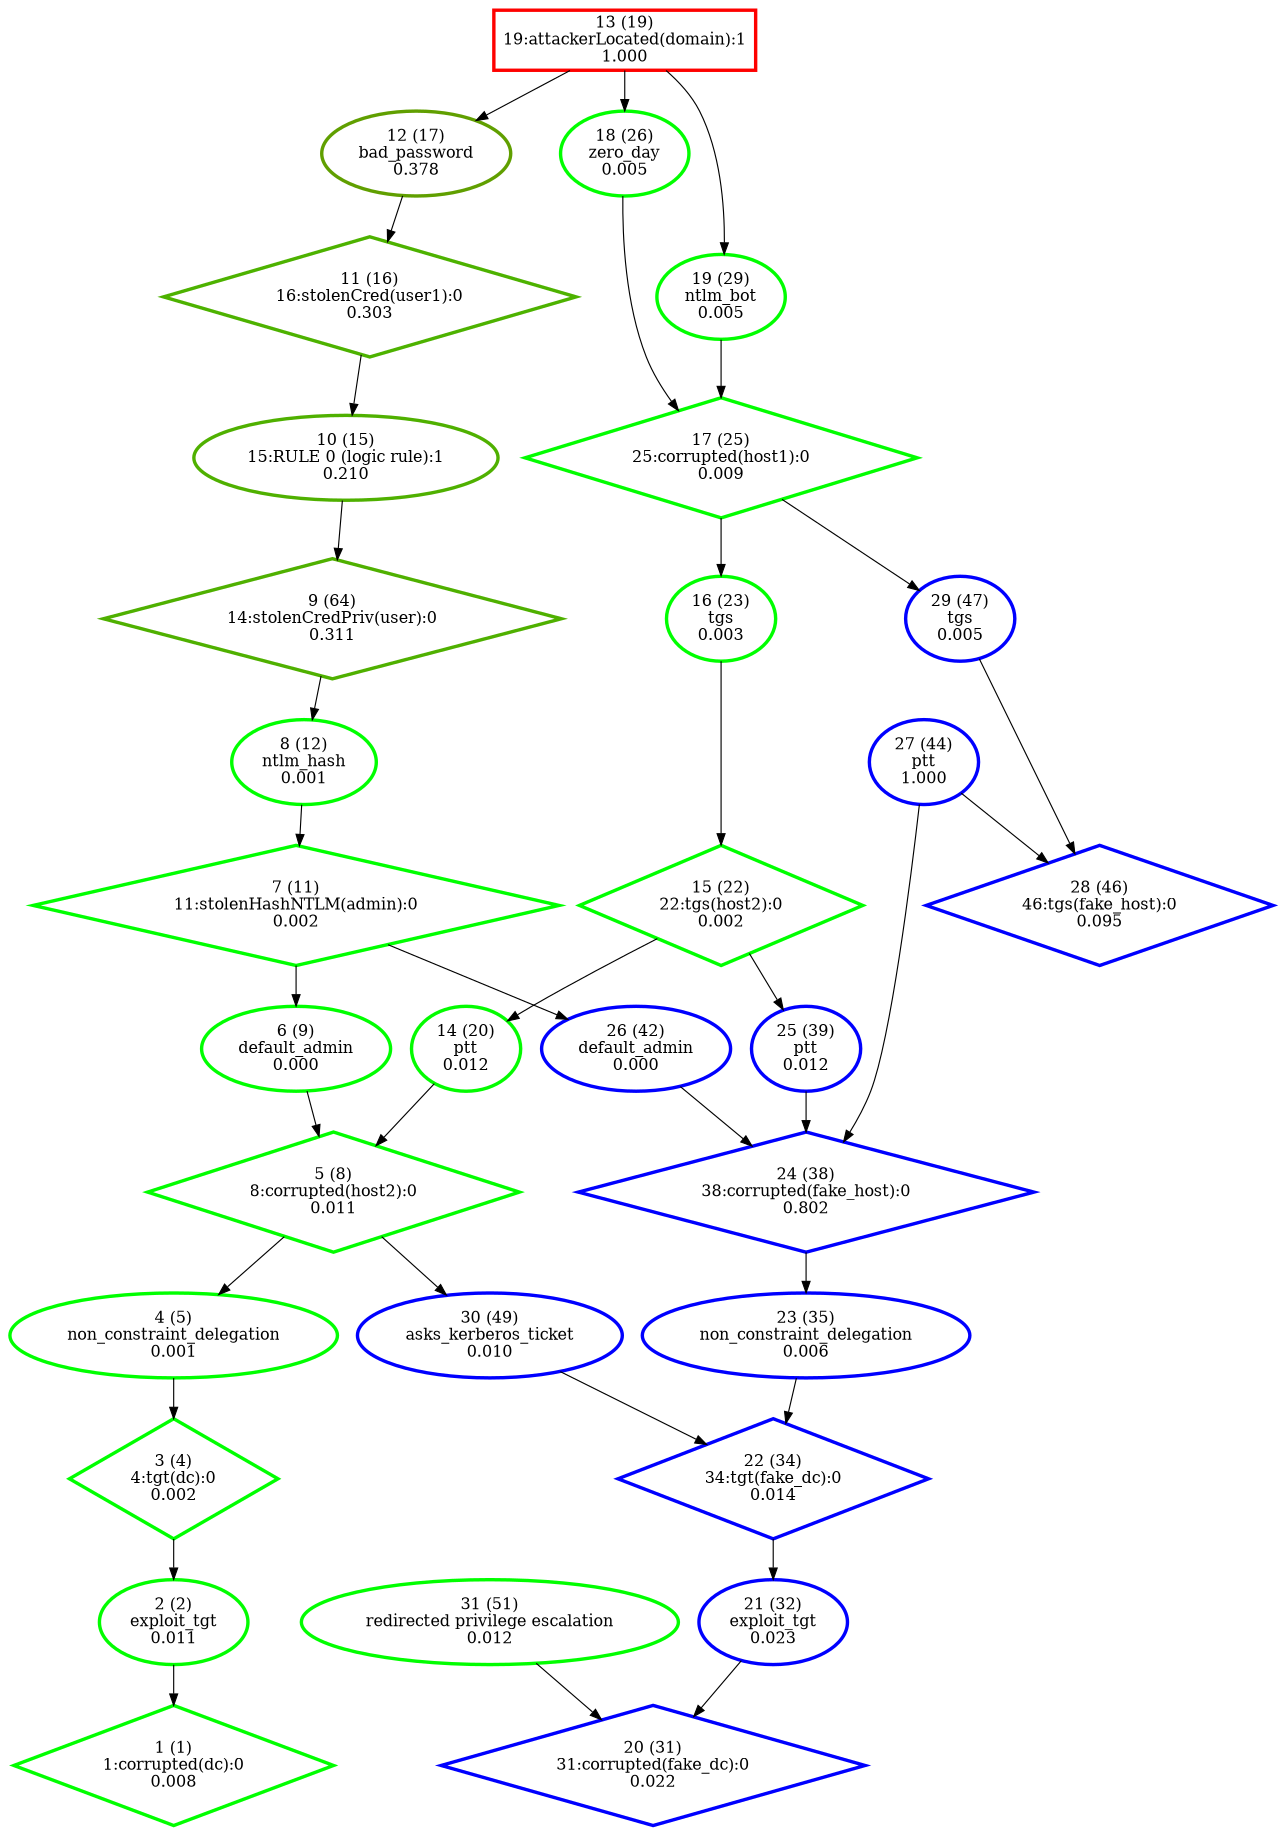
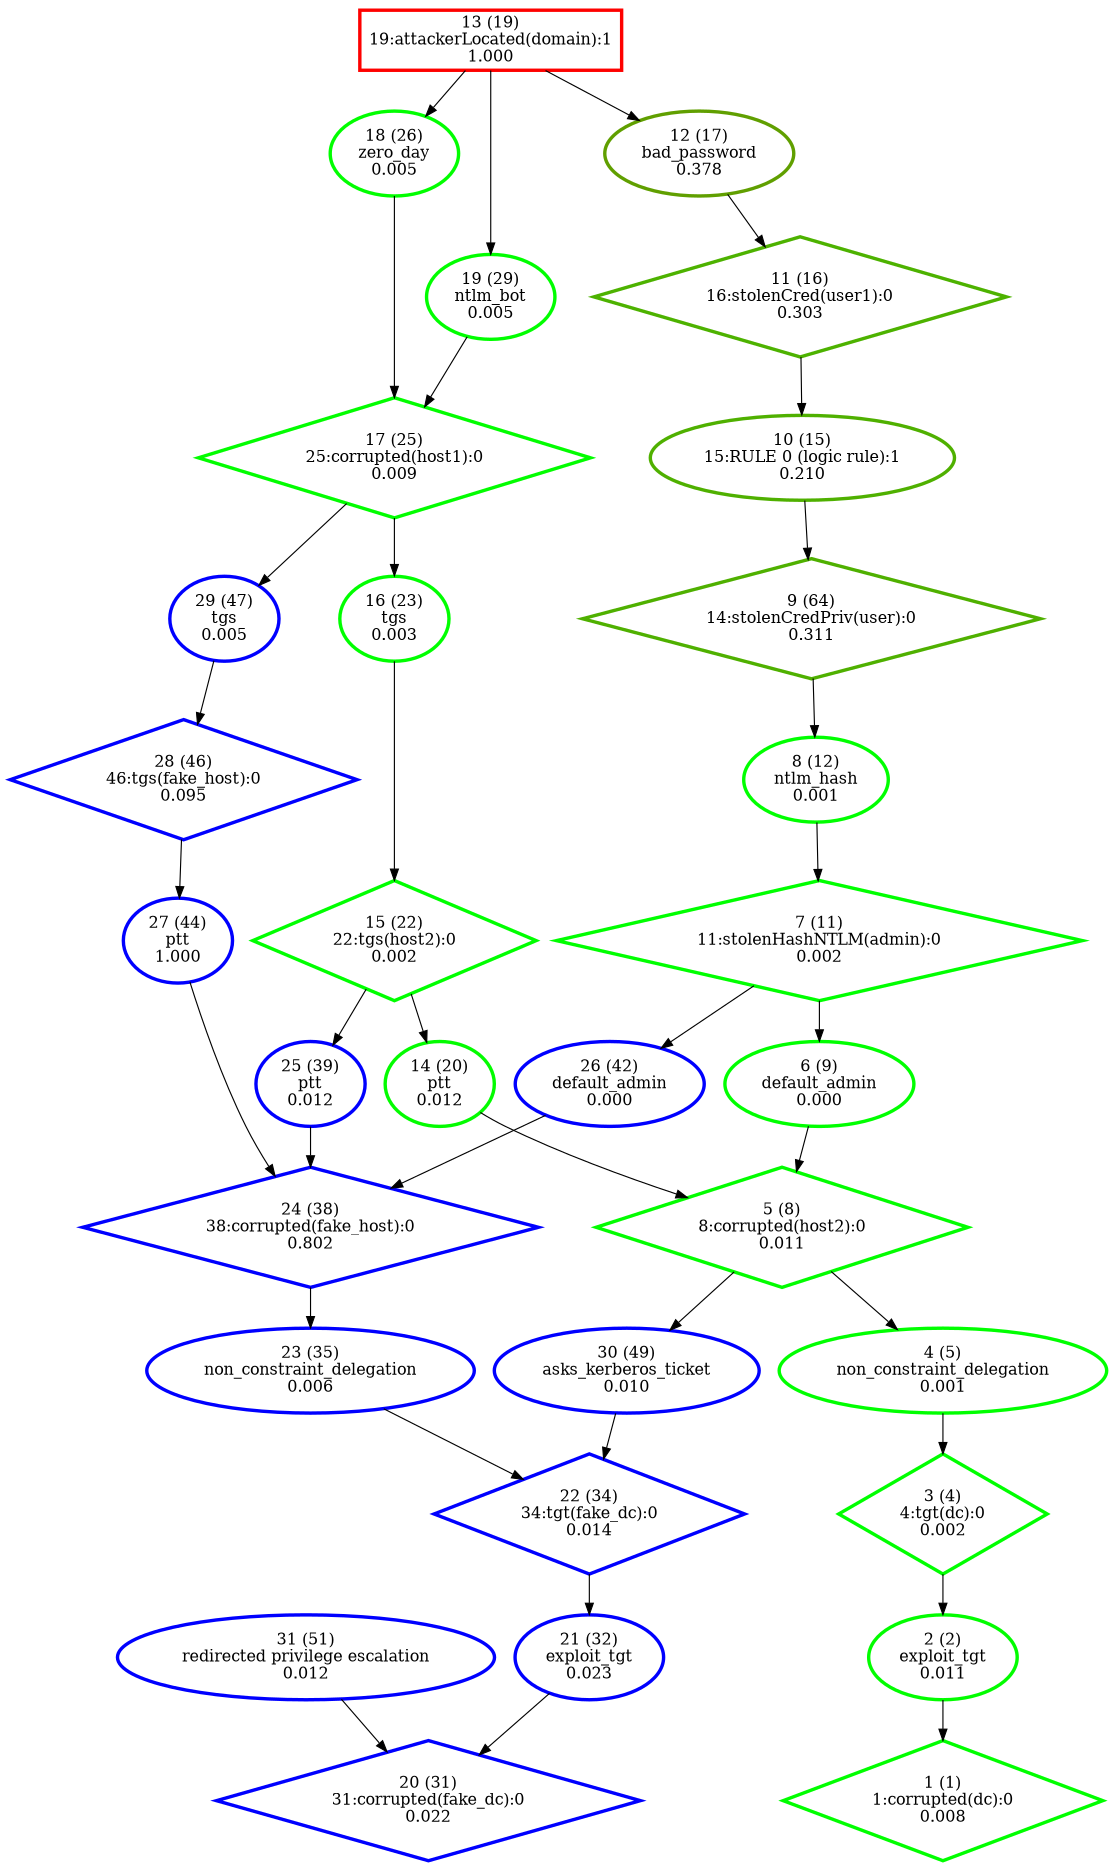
  digraph {
    node [color=blue penwidth=3 shape=ellipse]
    n1 [color="#01FE00" label="1 (1)\n1:corrupted(dc):0\n0.008" shape=diamond]
    n2 [color="#02FD00" label="2 (2)\nexploit_tgt\n0.011"]
    n3 [color="#00FF00" label="3 (4)\n4:tgt(dc):0\n0.002" shape=diamond]
-   n4 [color="#01FE00" label="31 (51)\nredirected privilege escalation\n0.012"]
+   n4 [label="31 (51)\nredirected privilege escalation\n0.012"]
    n5 [label="20 (31)\n31:corrupted(fake_dc):0\n0.022" shape=diamond]
    n6 [color="#00FF00" label="4 (5)\nnon_constraint_delegation\n0.001"]
    n7 [color="#02FD00" label="5 (8)\n8:corrupted(host2):0\n0.011" shape=diamond]
    n8 [label="30 (49)\nasks_kerberos_ticket\n0.010"]
    n9 [label="22 (34)\n34:tgt(fake_dc):0\n0.014" shape=diamond]
    n10 [color="#00FF00" label="6 (9)\ndefault_admin\n0.000"]
    n11 [color="#00FF00" label="7 (11)\n11:stolenHashNTLM(admin):0\n0.002" shape=diamond]
    n12 [label="26 (42)\ndefault_admin\n0.000"]
    n13 [label="24 (38)\n38:corrupted(fake_host):0\n0.802" shape=diamond]
    n14 [color="#00FF00" label="8 (12)\nntlm_hash\n0.001"]
    n15 [color="#4FB000" label="9 (64)\n14:stolenCredPriv(user):0\n0.311" shape=diamond]
    n16 [color="#4FB000" label="10 (15)\n15:RULE 0 (logic rule):1\n0.210"]
    n17 [color="#4DB200" label="11 (16)\n16:stolenCred(user1):0\n0.303" shape=diamond]
    n18 [color="#609F00" label="12 (17)\nbad_password\n0.378"]
    n19 [color="#FE0100" label="13 (19)\n19:attackerLocated(domain):1\n1.000" shape=box]
    n20 [color="#01FE00" label="18 (26)\nzero_day\n0.005"]
    n21 [color="#01FE00" label="19 (29)\nntlm_bot\n0.005"]
    n22 [color="#02FD00" label="17 (25)\n25:corrupted(host1):0\n0.009" shape=diamond]
    n23 [color="#03FC00" label="14 (20)\nptt\n0.012"]
    n24 [color="#00FF00" label="15 (22)\n22:tgs(host2):0\n0.002" shape=diamond]
    n25 [label="25 (39)\nptt\n0.012"]
    n26 [color="#00FF00" label="16 (23)\ntgs\n0.003"]
    n27 [label="29 (47)\ntgs\n0.005"]
    n28 [label="28 (46)\n46:tgs(fake_host):0\n0.095" shape=diamond]
    n29 [label="21 (32)\nexploit_tgt\n0.023"]
    n30 [label="23 (35)\nnon_constraint_delegation\n0.006"]
    n31 [label="27 (44)\nptt\n1.000"]
    n2 -> n1
    n3 -> n2
    n4 -> n5
    n6 -> n3
    n7 -> n6
    n7 -> n8
    n8 -> n9
    n9 -> n29
    n10 -> n7
    n11 -> n10
    n11 -> n12
    n12 -> n13
    n13 -> n30
    n14 -> n11
    n15 -> n14
    n16 -> n15
    n17 -> n16
    n18 -> n17
    n19 -> n18
    n19 -> n20
    n19 -> n21
    n20 -> n22
    n21 -> n22
    n22 -> n26
    n22 -> n27
    n23 -> n7
    n24 -> n23
    n24 -> n25
    n25 -> n13
    n26 -> n24
    n27 -> n28
-   n31 -> n28
+   n28 -> n31
    n29 -> n5
    n30 -> n9
    n31 -> n13
  }
